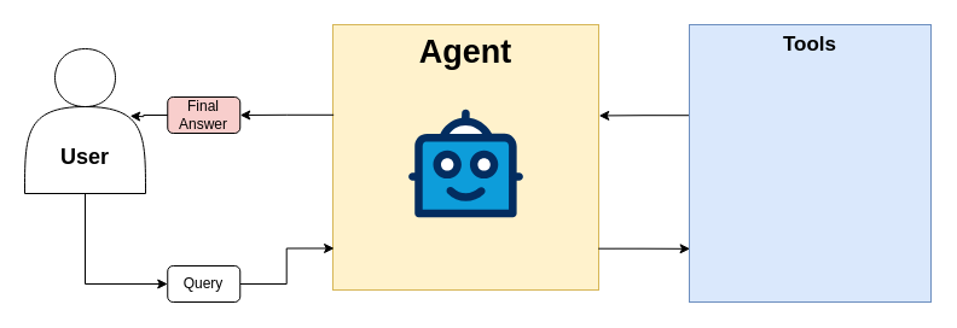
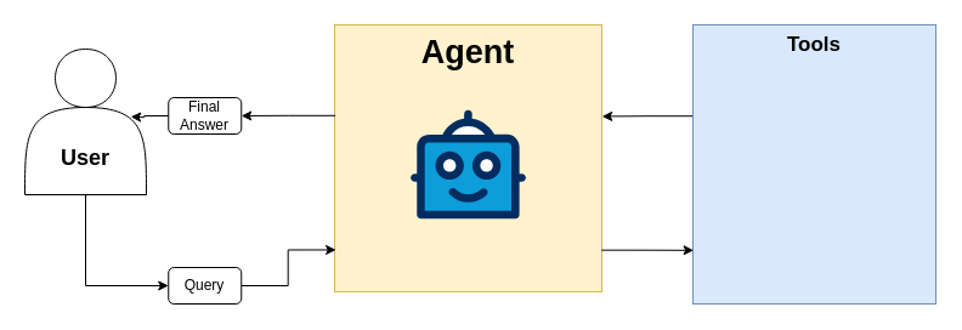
  <mxCell id="0" />
  <mxCell id="1" parent="0" />
  <mxCell id="2" value="Agent" style="whiteSpace=wrap;html=1;aspect=fixed;fillColor=#fff2cc;strokeColor=#d6b656;verticalAlign=top;fontSize=27;fontStyle=1" parent="1" vertex="1"><mxGeometry x="275" y="20" width="220" height="220" as="geometry" /></mxCell>
  <mxCell id="3" style="edgeStyle=orthogonalEdgeStyle;rounded=0;orthogonalLoop=1;jettySize=auto;html=1;entryX=0.005;entryY=0.843;entryDx=0;entryDy=0;entryPerimeter=0;" parent="1" source="4" target="2" edge="1"><mxGeometry relative="1" as="geometry" /></mxCell>
  <mxCell id="4" value="Query" style="rounded=1;whiteSpace=wrap;html=1;fontSize=12;glass=0;strokeWidth=1;shadow=0;" parent="1" vertex="1"><mxGeometry x="138.25" y="220" width="60" height="30" as="geometry" /></mxCell>
  <mxCell id="5" style="edgeStyle=orthogonalEdgeStyle;rounded=0;orthogonalLoop=1;jettySize=auto;html=1;entryX=0;entryY=0.5;entryDx=0;entryDy=0;exitX=0.5;exitY=1;exitDx=0;exitDy=0;" parent="1" source="6" target="4" edge="1"><mxGeometry relative="1" as="geometry" /></mxCell>
  <mxCell id="6" value="" style="shape=actor;whiteSpace=wrap;html=1;" parent="1" vertex="1"><mxGeometry x="20" y="40" width="100" height="120" as="geometry" /></mxCell>
  <mxCell id="7" value="" style="verticalLabelPosition=bottom;aspect=fixed;html=1;shape=mxgraph.salesforce.bots;" parent="1" vertex="1"><mxGeometry x="337.63" y="90" width="94.75" height="90" as="geometry" /></mxCell>
- <mxCell id="8" value="Final&lt;div&gt;Answer&lt;/div&gt;" style="rounded=1;whiteSpace=wrap;html=1;fontSize=12;glass=0;strokeWidth=1;shadow=0;fillColor=#f8cecc;" parent="1" vertex="1"><mxGeometry x="138.25" y="80" width="60" height="30" as="geometry" /></mxCell>
+ <mxCell id="8" value="Final&lt;div&gt;Answer&lt;/div&gt;" style="rounded=1;whiteSpace=wrap;html=1;fontSize=12;glass=0;strokeWidth=1;shadow=0;" parent="1" vertex="1"><mxGeometry x="138.25" y="80" width="60" height="30" as="geometry" /></mxCell>
  <mxCell id="9" style="edgeStyle=orthogonalEdgeStyle;rounded=0;orthogonalLoop=1;jettySize=auto;html=1;entryX=1.001;entryY=0.343;entryDx=0;entryDy=0;entryPerimeter=0;exitX=0.006;exitY=0.327;exitDx=0;exitDy=0;exitPerimeter=0;" parent="1" source="10" target="2" edge="1"><mxGeometry relative="1" as="geometry"><mxPoint x="510" y="70" as="targetPoint" /></mxGeometry></mxCell>
  <mxCell id="10" value="Tools" style="rounded=0;whiteSpace=wrap;html=1;fillColor=#dae8fc;strokeColor=#6c8ebf;fontSize=17;verticalAlign=top;fontStyle=1" parent="1" vertex="1"><mxGeometry x="570" y="20" width="200" height="230" as="geometry" /></mxCell>
  <mxCell id="11" style="edgeStyle=orthogonalEdgeStyle;rounded=0;orthogonalLoop=1;jettySize=auto;html=1;entryX=1;entryY=0.5;entryDx=0;entryDy=0;exitX=0.003;exitY=0.34;exitDx=0;exitDy=0;exitPerimeter=0;" parent="1" source="2" target="8" edge="1"><mxGeometry relative="1" as="geometry"><mxPoint x="280" y="100" as="sourcePoint" /></mxGeometry></mxCell>
  <mxCell id="12" style="edgeStyle=orthogonalEdgeStyle;rounded=0;orthogonalLoop=1;jettySize=auto;html=1;entryX=0.003;entryY=0.808;entryDx=0;entryDy=0;entryPerimeter=0;exitX=0.999;exitY=0.844;exitDx=0;exitDy=0;exitPerimeter=0;" parent="1" source="2" target="10" edge="1"><mxGeometry relative="1" as="geometry"><mxPoint x="488.3" y="205" as="sourcePoint" /></mxGeometry></mxCell>
  <mxCell id="13" value="User" style="text;html=1;align=center;verticalAlign=middle;whiteSpace=wrap;rounded=0;fontSize=18;fontStyle=1" parent="1" vertex="1"><mxGeometry x="40" y="115" width="60" height="30" as="geometry" /></mxCell>
  <mxCell id="14" style="edgeStyle=orthogonalEdgeStyle;rounded=0;orthogonalLoop=1;jettySize=auto;html=1;entryX=0.965;entryY=0.971;entryDx=0;entryDy=0;entryPerimeter=0;" parent="1" source="8" edge="1"><mxGeometry relative="1" as="geometry"><mxPoint x="107.178" y="95.714" as="targetPoint" /></mxGeometry></mxCell>
